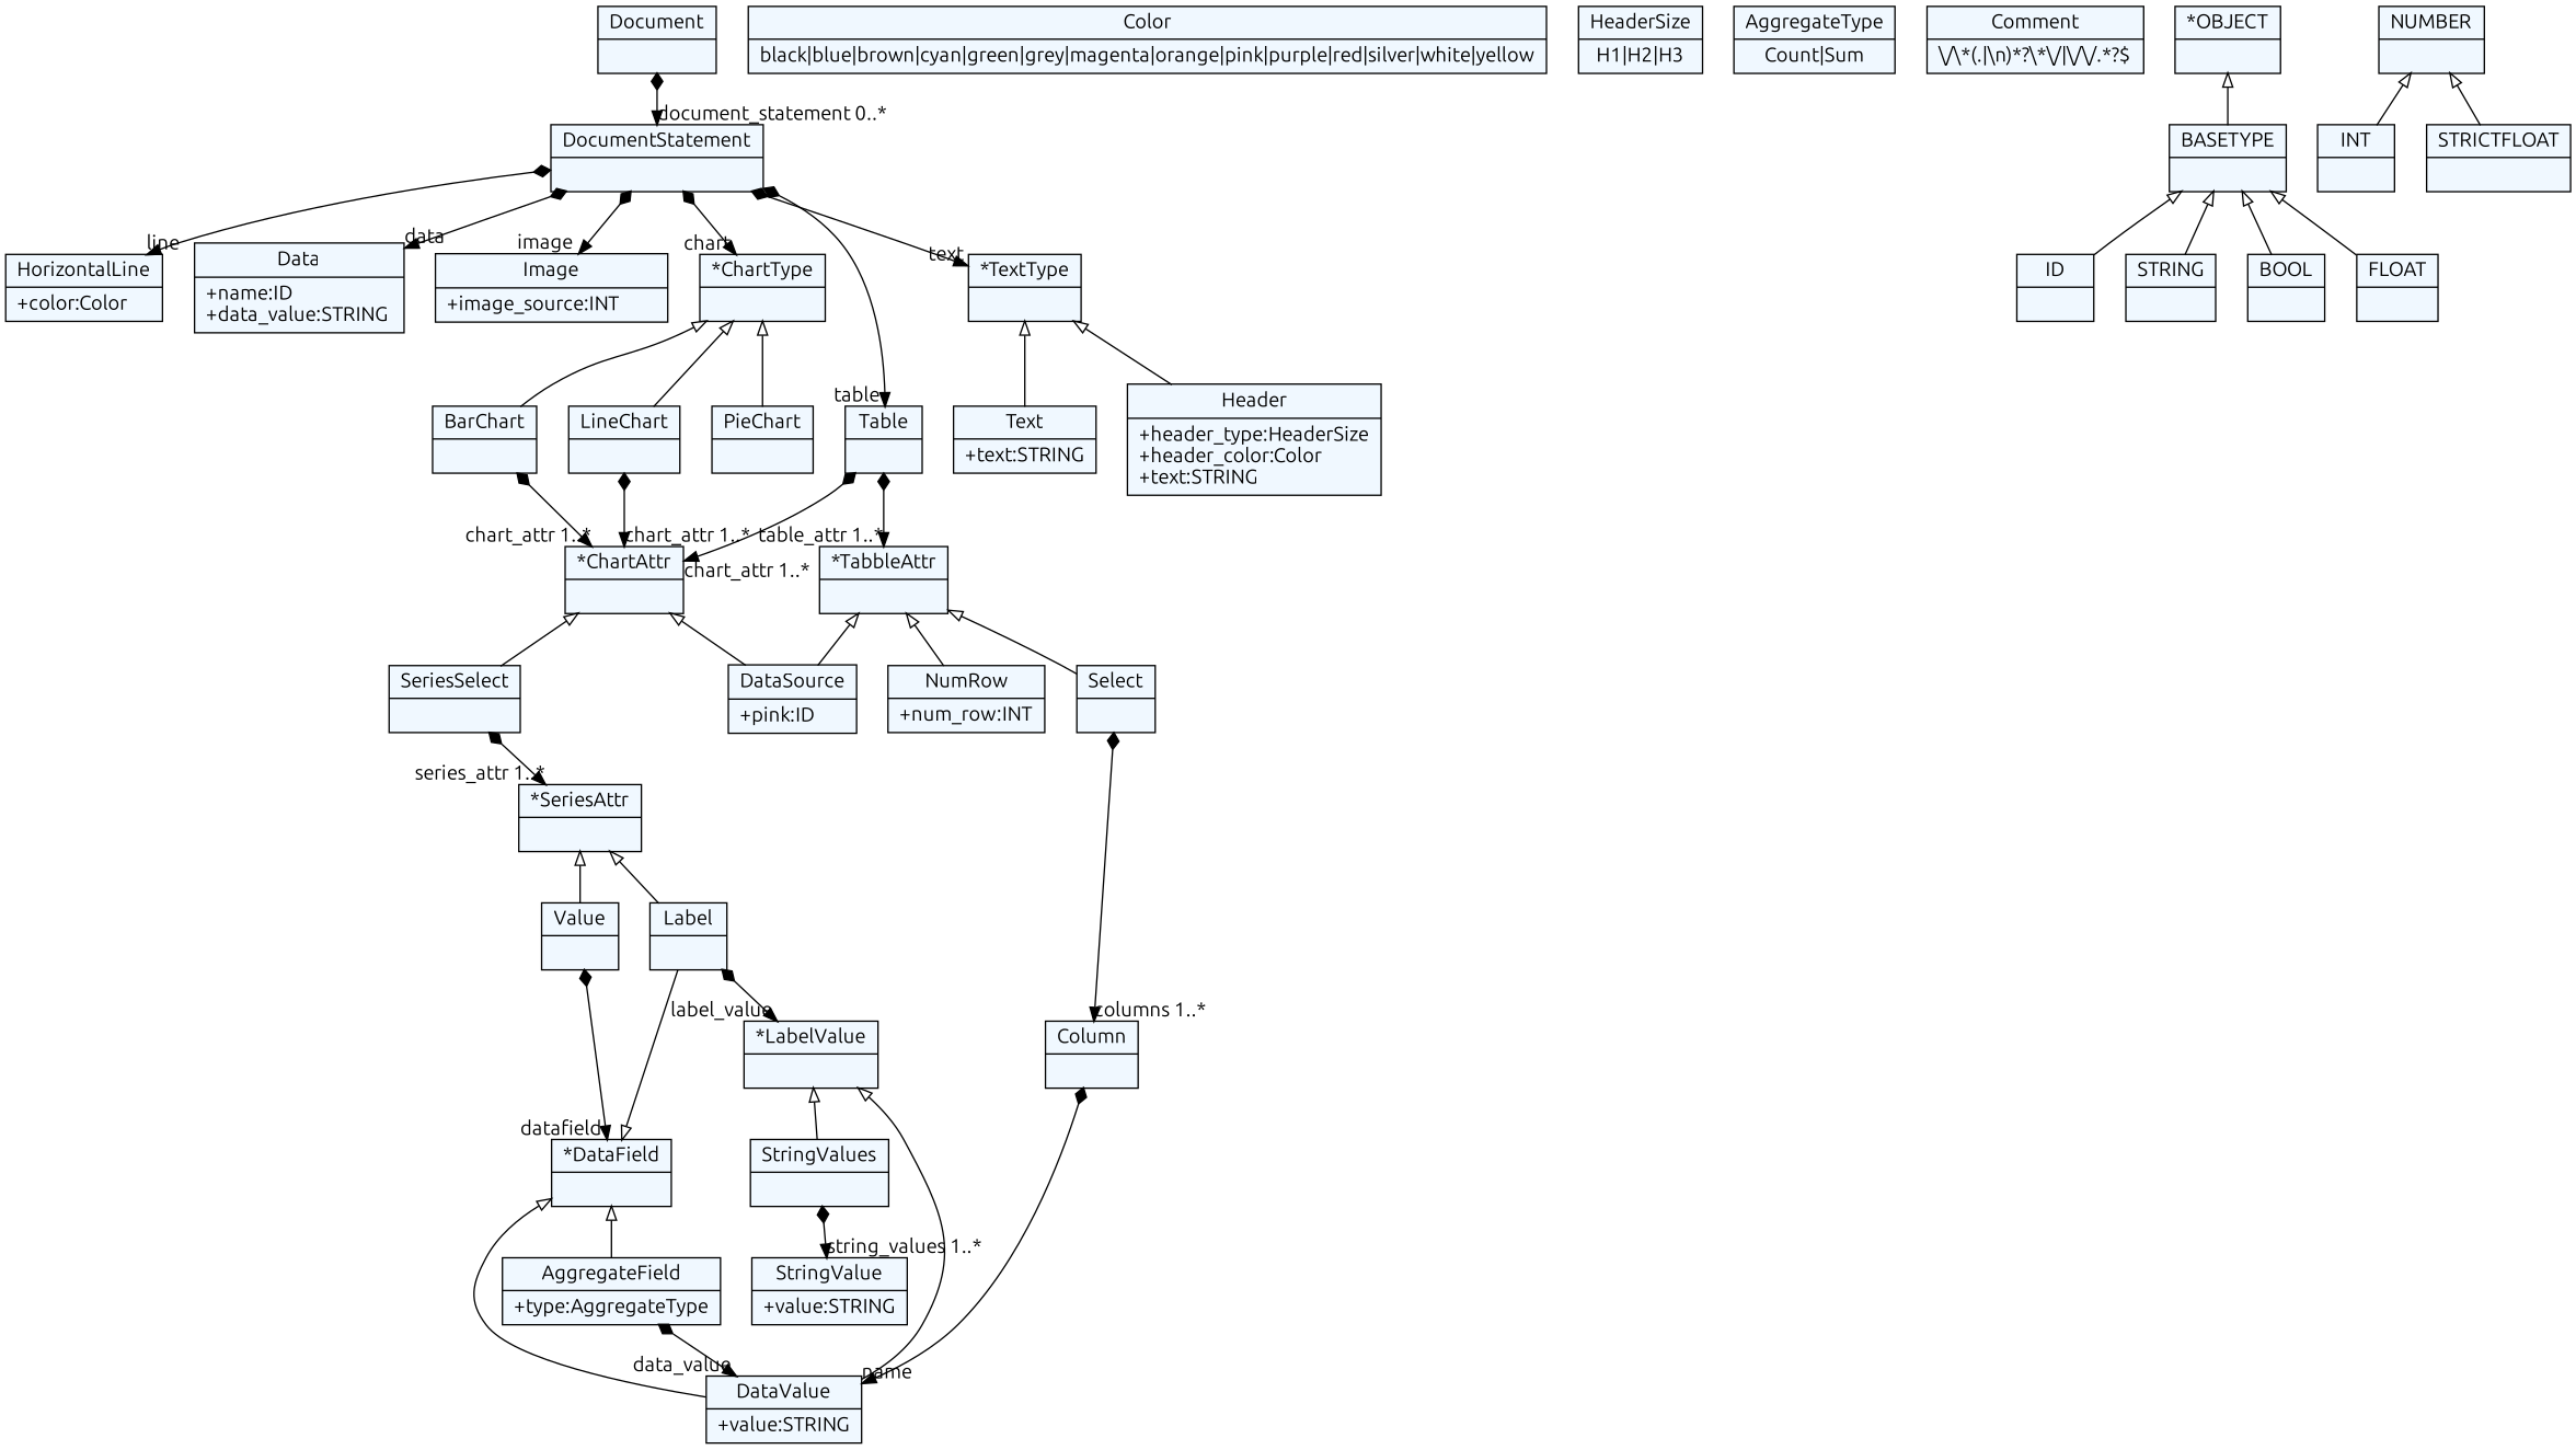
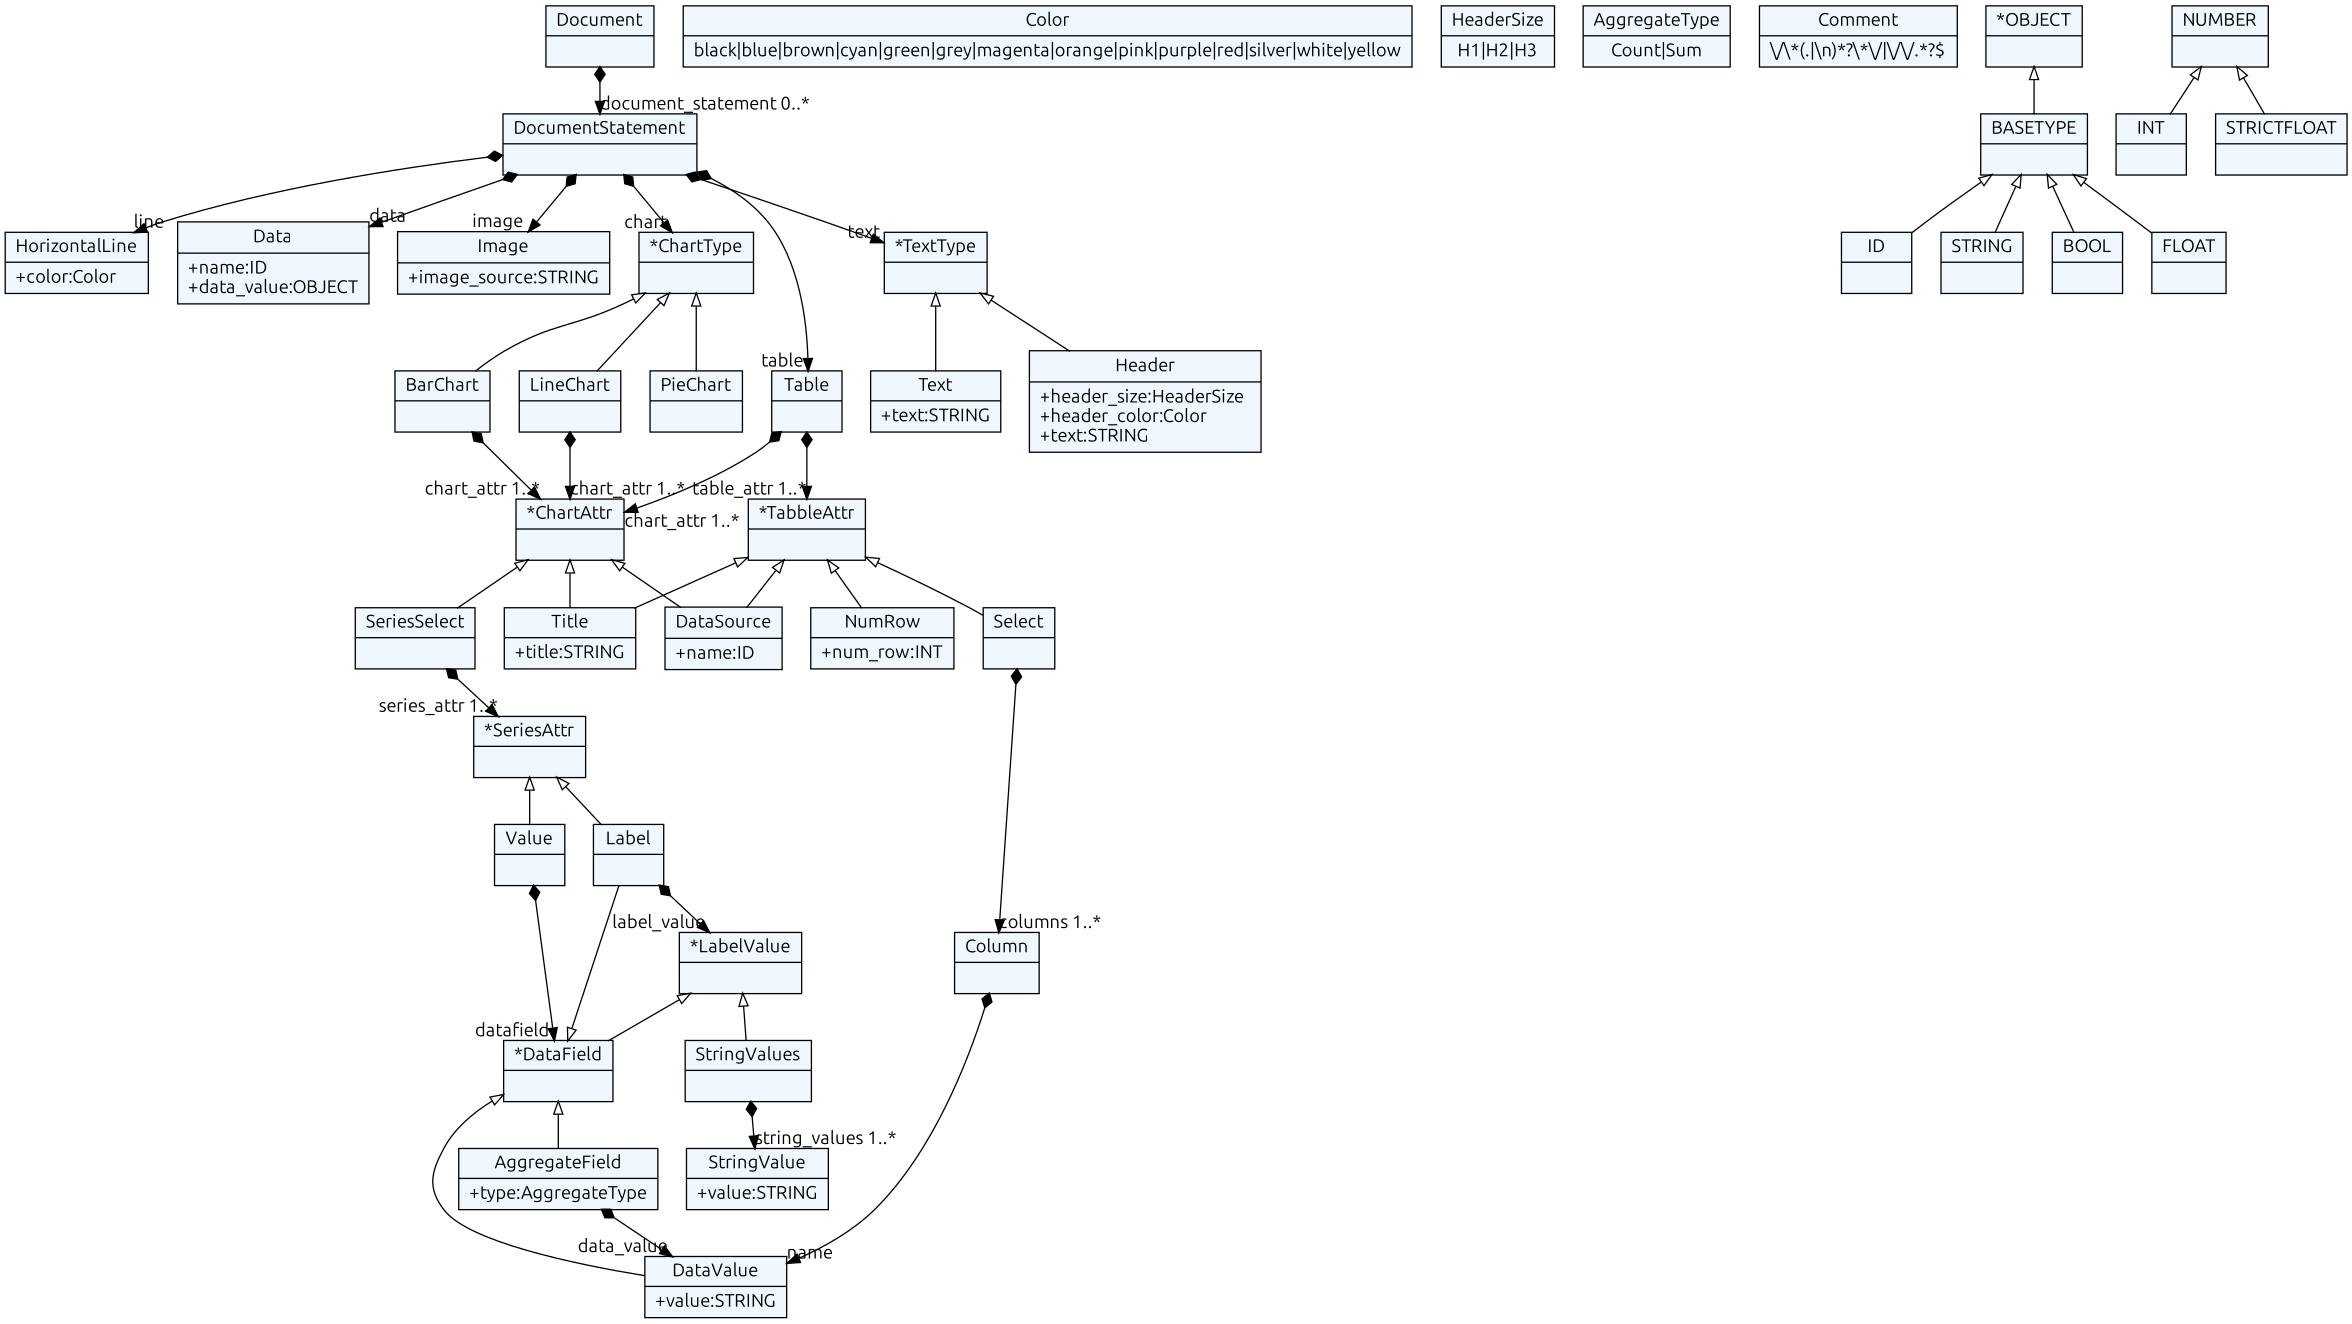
  digraph {
    fontname=Ubuntu
    fontsize=8
    nodesep=0.3
    node [fillcolor=aliceblue fontname=Ubuntu shape=record style=filled]
    edge [arrowtail=empty dir=back fontname=Ubuntu]
    n1 [label="{Document|}"]
    n2 [label="{DocumentStatement|}"]
    n3 [label="{HorizontalLine|+color:Color\l}"]
-   n4 [label="{Data|+name:ID\l+data_value:STRING\l}"]
-   n5 [label="{Image|+image_source:INT\l}"]
+   n4 [label="{Data|+name:ID\l+data_value:OBJECT\l}"]
+   n5 [label="{Image|+image_source:STRING\l}"]
    n6 [label="{Table|}"]
    n7 [label="{*TextType|}"]
    n8 [label="{*ChartType|}"]
    n9 [label="{*TabbleAttr|}"]
    n10 [label="{*ChartAttr|}"]
    n11 [label="{Text|+text:STRING\l}"]
-   n12 [label="{Header|+header_type:HeaderSize\l+header_color:Color\l+text:STRING\l}"]
+   n12 [label="{Header|+header_size:HeaderSize\l+header_color:Color\l+text:STRING\l}"]
    n13 [label="{PieChart|}"]
    n14 [label="{LineChart|}"]
    n15 [label="{BarChart|}"]
    n16 [label="{Color|black\|blue\|brown\|cyan\|green\|grey\|magenta\|orange\|pink\|purple\|red\|silver\|white\|yellow}"]
-   n17 [label="{DataSource|+pink:ID\l}"]
+   n17 [label="{DataSource|+name:ID\l}"]
    n18 [label="{NumRow|+num_row:INT\l}"]
    n19 [label="{Select|}"]
+   n20 [label="{Title|+title:STRING\l}"]
    n21 [label="{Column|}"]
    n22 [label="{DataValue|+value:STRING\l}"]
    n23 [label="{HeaderSize|H1\|H2\|H3}"]
    n24 [label="{SeriesSelect|}"]
    n25 [label="{*SeriesAttr|}"]
    n26 [label="{Label|}"]
    n27 [label="{Value|}"]
    n28 [label="{*LabelValue|}"]
    n29 [label="{*DataField|}"]
    n30 [label="{StringValues|}"]
    n31 [label="{StringValue|+value:STRING\l}"]
    n32 [label="{AggregateField|+type:AggregateType\l}"]
    n33 [label="{AggregateType|Count\|Sum}"]
    n34 [label="{Comment|\\/\\*(.\|\\n)*\?\\*\\/\|\\/\\/.*\?$}"]
    n35 [label="{ID|}"]
    n36 [label="{STRING|}"]
    n37 [label="{BOOL|}"]
    n38 [label="{INT|}"]
    n39 [label="{FLOAT|}"]
    n40 [label="{STRICTFLOAT|}"]
    n41 [label="{NUMBER|}"]
    n42 [label="{BASETYPE|}"]
    n43 [label="{*OBJECT|}"]
    n1 -> n2 [arrowtail=diamond dir=both headlabel="document_statement 0..*"]
    n2 -> n3 [arrowtail=diamond dir=both headlabel="line "]
    n2 -> n4 [arrowtail=diamond dir=both headlabel="data "]
    n2 -> n5 [arrowtail=diamond dir=both headlabel="image "]
    n2 -> n6 [arrowtail=diamond dir=both headlabel="table "]
    n2 -> n7 [arrowtail=diamond dir=both headlabel="text "]
    n2 -> n8 [arrowtail=diamond dir=both headlabel="chart "]
    n6 -> n9 [arrowtail=diamond dir=both headlabel="table_attr 1..*"]
    n6 -> n10 [arrowtail=diamond dir=both headlabel="chart_attr 1..*"]
    n7 -> n11
    n7 -> n12
    n8 -> n13
    n8 -> n14
    n8 -> n15
    n9 -> n17
    n9 -> n18
    n9 -> n19
+   n9 -> n20
    n10 -> n17
+   n10 -> n20
    n10 -> n24
    n14 -> n10 [arrowtail=diamond dir=both headlabel="chart_attr 1..*"]
    n15 -> n10 [arrowtail=diamond dir=both headlabel="chart_attr 1..*"]
    n19 -> n21 [arrowtail=diamond dir=both headlabel="columns 1..*"]
    n21 -> n22 [arrowtail=diamond dir=both headlabel="name "]
    n24 -> n25 [arrowtail=diamond dir=both headlabel="series_attr 1..*"]
    n25 -> n26
    n25 -> n27
    n26 -> n28 [arrowtail=diamond dir=both headlabel="label_value "]
    n27 -> n29 [arrowtail=diamond dir=both headlabel="datafield "]
-   n28 -> n22
+   n28 -> n29
    n28 -> n30
    n29 -> n22
    n29 -> n26
    n29 -> n32
    n30 -> n31 [arrowtail=diamond dir=both headlabel="string_values 1..*"]
    n32 -> n22 [arrowtail=diamond dir=both headlabel="data_value "]
    n41 -> n38
    n41 -> n40
    n42 -> n35
    n42 -> n36
    n42 -> n37
    n42 -> n39
    n43 -> n42
  }
